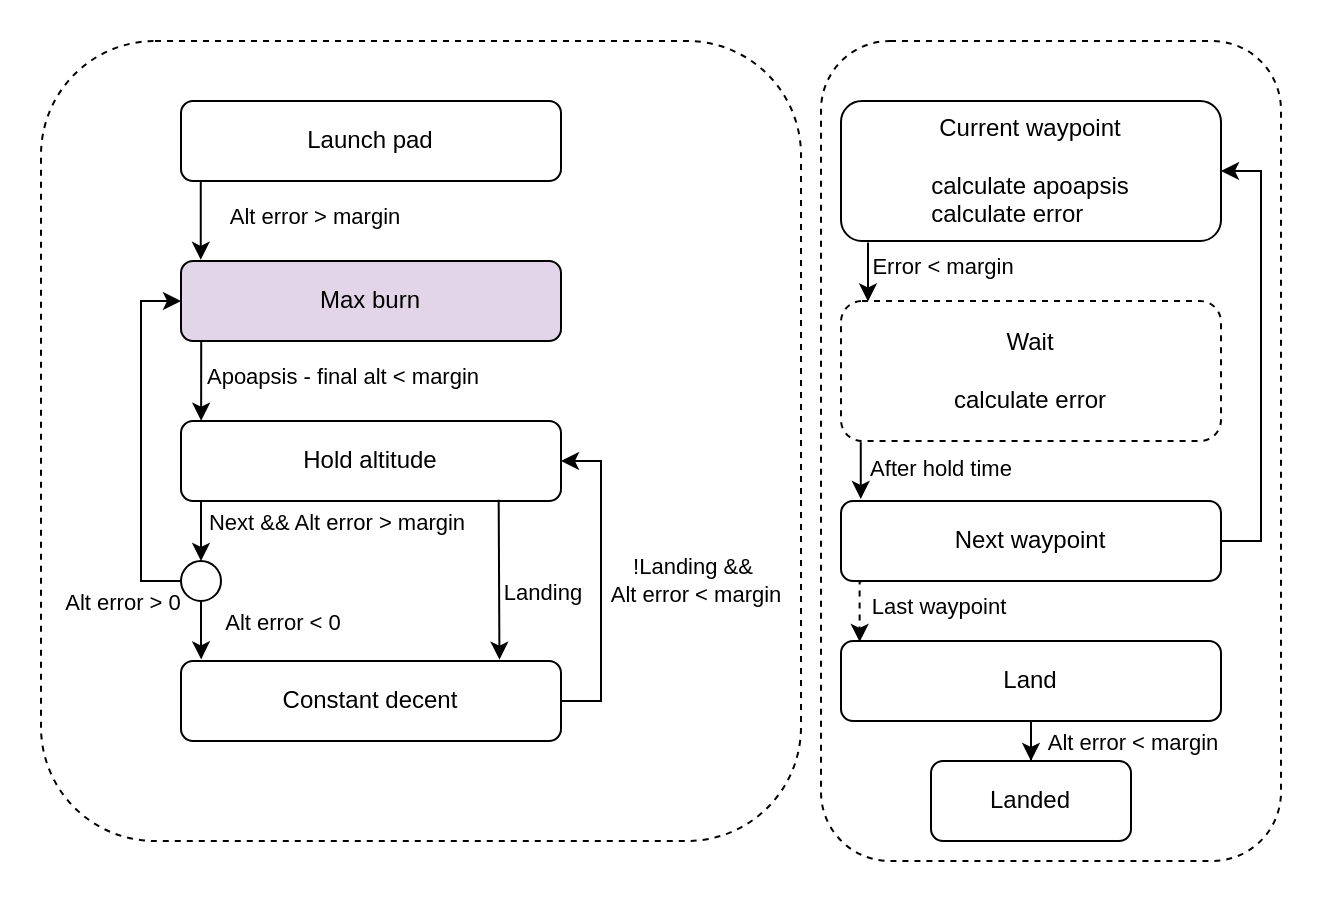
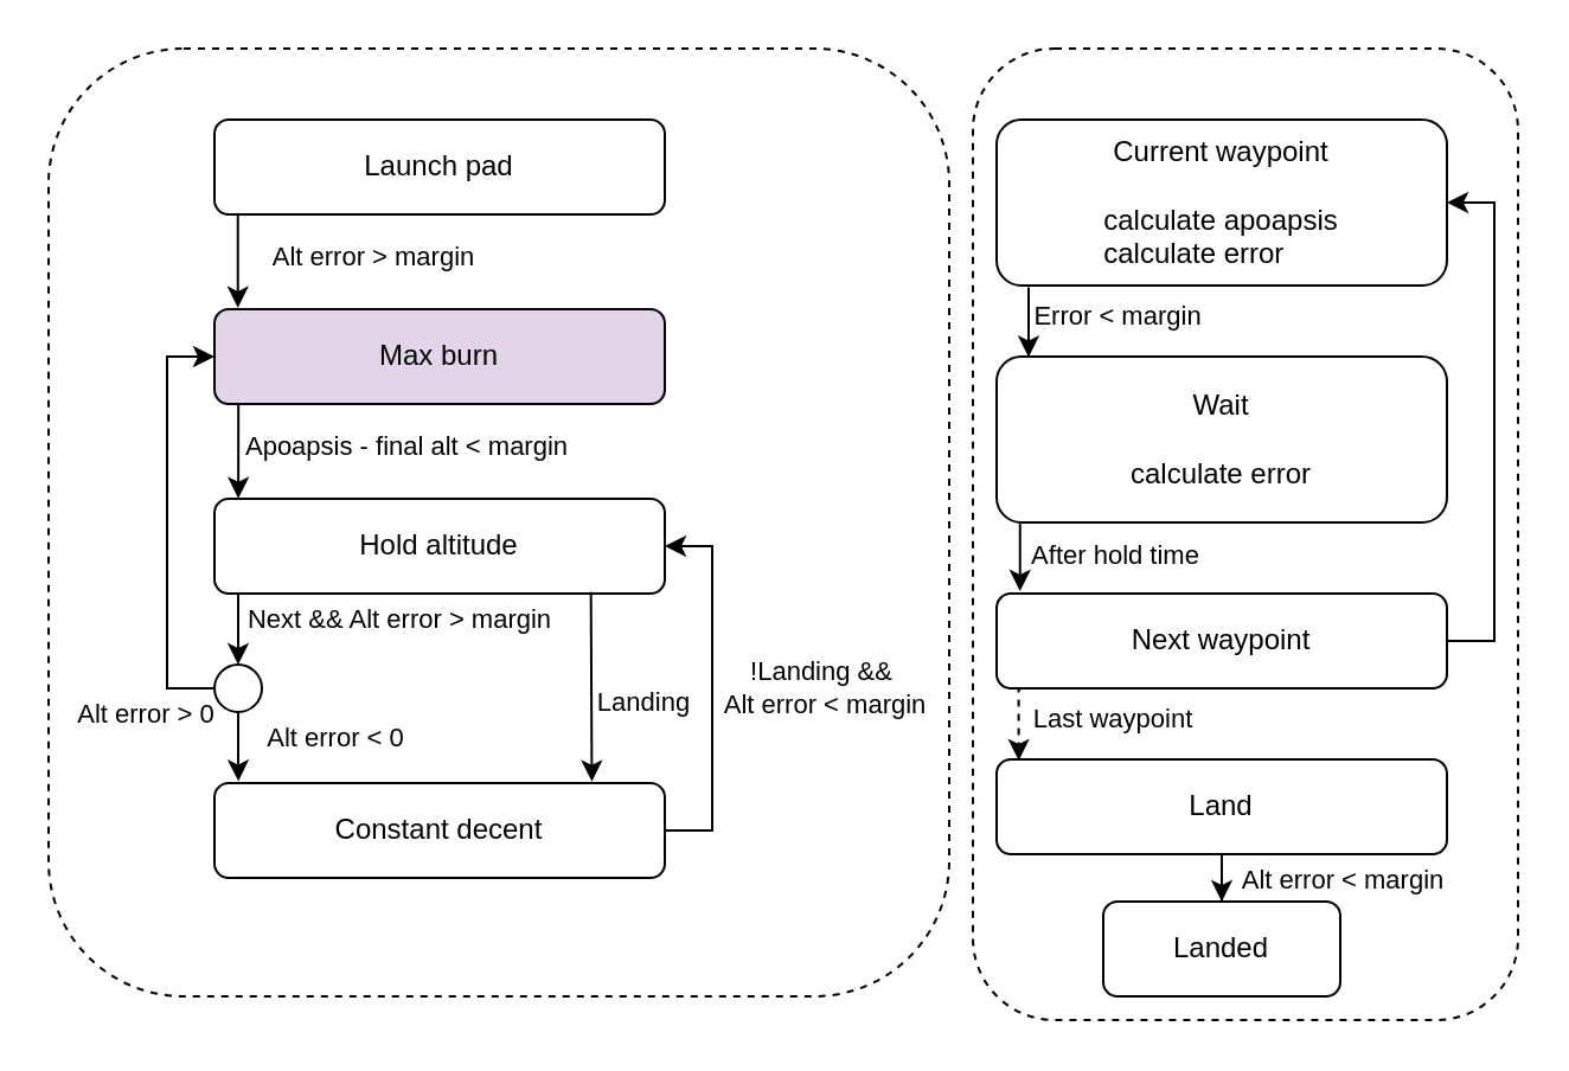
  <mxCell id="0" />
  <mxCell id="1" parent="0" />
  <mxCell id="2" value="" style="rounded=1;whiteSpace=wrap;html=1;dashed=1;fillColor=none;" vertex="1" parent="1"><mxGeometry x="20" y="20" width="380" height="400" as="geometry" /></mxCell>
  <mxCell id="3" value="" style="rounded=1;whiteSpace=wrap;html=1;dashed=1;fillColor=none;" vertex="1" parent="1"><mxGeometry x="410" y="20" width="230" height="410" as="geometry" /></mxCell>
  <mxCell id="4" style="edgeStyle=orthogonalEdgeStyle;rounded=0;orthogonalLoop=1;jettySize=auto;html=1;entryX=0.052;entryY=-0.015;entryDx=0;entryDy=0;entryPerimeter=0;" edge="1" parent="1" source="6" target="9"><mxGeometry relative="1" as="geometry"><Array as="points"><mxPoint x="100" y="130" /></Array></mxGeometry></mxCell>
  <mxCell id="5" value="Alt error &amp;gt; margin" style="edgeLabel;html=1;align=center;verticalAlign=middle;resizable=0;points=[];" vertex="1" connectable="0" parent="4"><mxGeometry x="-0.389" y="-1" relative="1" as="geometry"><mxPoint x="58" y="5" as="offset" /></mxGeometry></mxCell>
  <mxCell id="6" value="Launch pad" style="rounded=1;whiteSpace=wrap;html=1;align=center;" vertex="1" parent="1"><mxGeometry x="90" y="50" width="190" height="40" as="geometry" /></mxCell>
  <mxCell id="7" style="edgeStyle=orthogonalEdgeStyle;rounded=0;orthogonalLoop=1;jettySize=auto;html=1;entryX=0.053;entryY=-0.004;entryDx=0;entryDy=0;entryPerimeter=0;exitX=0.098;exitY=0.994;exitDx=0;exitDy=0;exitPerimeter=0;" edge="1" parent="1" source="9" target="12"><mxGeometry relative="1" as="geometry"><Array as="points"><mxPoint x="100" y="170" /></Array></mxGeometry></mxCell>
  <mxCell id="8" value="Apoapsis - final alt &amp;lt; margin" style="edgeLabel;html=1;align=center;verticalAlign=middle;resizable=0;points=[];" vertex="1" connectable="0" parent="7"><mxGeometry x="-0.399" relative="1" as="geometry"><mxPoint x="70" y="11" as="offset" /></mxGeometry></mxCell>
  <mxCell id="9" value="Max burn" style="rounded=1;whiteSpace=wrap;html=1;fillColor=#e1d5e7;" vertex="1" parent="1"><mxGeometry x="90" y="130" width="190" height="40" as="geometry" /></mxCell>
  <mxCell id="10" style="edgeStyle=orthogonalEdgeStyle;rounded=0;orthogonalLoop=1;jettySize=auto;html=1;exitX=0.079;exitY=0.992;exitDx=0;exitDy=0;exitPerimeter=0;entryX=0.5;entryY=0;entryDx=0;entryDy=0;" edge="1" parent="1" source="12" target="20"><mxGeometry relative="1" as="geometry"><mxPoint x="99" y="275" as="targetPoint" /></mxGeometry></mxCell>
  <mxCell id="11" value="Next &amp;amp;&amp;amp; Alt error &amp;gt; margin" style="edgeLabel;html=1;align=center;verticalAlign=middle;resizable=0;points=[];" vertex="1" connectable="0" parent="10"><mxGeometry x="-0.197" y="1" relative="1" as="geometry"><mxPoint x="66" y="2" as="offset" /></mxGeometry></mxCell>
  <mxCell id="12" value="Hold altitude" style="rounded=1;whiteSpace=wrap;html=1;" vertex="1" parent="1"><mxGeometry x="90" y="210" width="190" height="40" as="geometry" /></mxCell>
  <mxCell id="13" style="edgeStyle=orthogonalEdgeStyle;rounded=0;orthogonalLoop=1;jettySize=auto;html=1;entryX=1;entryY=0.5;entryDx=0;entryDy=0;startArrow=none;startFill=0;endArrow=classic;endFill=1;" edge="1" parent="1" source="15" target="12"><mxGeometry relative="1" as="geometry"><Array as="points"><mxPoint x="300" y="350" /><mxPoint x="300" y="230" /></Array></mxGeometry></mxCell>
  <mxCell id="14" value="!Landing &amp;amp;&amp;amp;&lt;br&gt;&amp;nbsp;Alt error &amp;lt; margin" style="edgeLabel;html=1;align=center;verticalAlign=middle;resizable=0;points=[];" vertex="1" connectable="0" parent="13"><mxGeometry x="0.425" relative="1" as="geometry"><mxPoint x="45" y="33" as="offset" /></mxGeometry></mxCell>
  <mxCell id="15" value="Constant decent" style="rounded=1;whiteSpace=wrap;html=1;" vertex="1" parent="1"><mxGeometry x="90" y="330" width="190" height="40" as="geometry" /></mxCell>
  <mxCell id="16" style="edgeStyle=orthogonalEdgeStyle;rounded=0;orthogonalLoop=1;jettySize=auto;html=1;entryX=0.053;entryY=-0.02;entryDx=0;entryDy=0;entryPerimeter=0;" edge="1" parent="1" source="20" target="15"><mxGeometry relative="1" as="geometry" /></mxCell>
  <mxCell id="17" value="Alt error &amp;lt; 0" style="edgeLabel;html=1;align=center;verticalAlign=middle;resizable=0;points=[];" vertex="1" connectable="0" parent="16"><mxGeometry x="-0.797" relative="1" as="geometry"><mxPoint x="40" y="7" as="offset" /></mxGeometry></mxCell>
  <mxCell id="18" style="edgeStyle=orthogonalEdgeStyle;rounded=0;orthogonalLoop=1;jettySize=auto;html=1;entryX=0;entryY=0.5;entryDx=0;entryDy=0;" edge="1" parent="1" source="20" target="9"><mxGeometry relative="1" as="geometry"><Array as="points"><mxPoint x="70" y="290" /><mxPoint x="70" y="150" /></Array></mxGeometry></mxCell>
  <mxCell id="19" value="Alt error &amp;gt; 0" style="edgeLabel;html=1;align=center;verticalAlign=middle;resizable=0;points=[];" vertex="1" connectable="0" parent="18"><mxGeometry x="-0.489" relative="1" as="geometry"><mxPoint x="-10" y="36" as="offset" /></mxGeometry></mxCell>
  <mxCell id="20" value="" style="ellipse;whiteSpace=wrap;html=1;aspect=fixed;fillColor=none;" vertex="1" parent="1"><mxGeometry x="90" y="280" width="20" height="20" as="geometry" /></mxCell>
  <mxCell id="21" value="" style="endArrow=none;html=1;rounded=0;exitX=0.838;exitY=-0.017;exitDx=0;exitDy=0;exitPerimeter=0;entryX=0.836;entryY=0.983;entryDx=0;entryDy=0;entryPerimeter=0;startArrow=classic;startFill=1;endFill=0;" edge="1" parent="1" source="15" target="12"><mxGeometry width="50" height="50" relative="1" as="geometry"><mxPoint x="220" y="210" as="sourcePoint" /><mxPoint x="270" y="160" as="targetPoint" /></mxGeometry></mxCell>
  <mxCell id="22" value="Landing" style="edgeLabel;html=1;align=center;verticalAlign=middle;resizable=0;points=[];" vertex="1" connectable="0" parent="21"><mxGeometry x="-0.398" y="-1" relative="1" as="geometry"><mxPoint x="20" y="-10" as="offset" /></mxGeometry></mxCell>
  <mxCell id="23" style="edgeStyle=orthogonalEdgeStyle;rounded=0;orthogonalLoop=1;jettySize=auto;html=1;startArrow=none;startFill=0;endArrow=classic;endFill=1;exitX=0.071;exitY=1.011;exitDx=0;exitDy=0;exitPerimeter=0;entryX=0.071;entryY=0.003;entryDx=0;entryDy=0;entryPerimeter=0;" edge="1" parent="1" source="25" target="32"><mxGeometry relative="1" as="geometry"><mxPoint x="433" y="180" as="targetPoint" /></mxGeometry></mxCell>
  <mxCell id="24" value="Error &amp;lt; margin" style="edgeLabel;html=1;align=center;verticalAlign=middle;resizable=0;points=[];" vertex="1" connectable="0" parent="23"><mxGeometry x="-0.304" y="-1" relative="1" as="geometry"><mxPoint x="38" y="2" as="offset" /></mxGeometry></mxCell>
  <mxCell id="25" value="Current waypoint&lt;br&gt;&lt;br&gt;&lt;div style=&quot;text-align: left;&quot;&gt;&lt;span style=&quot;background-color: initial;&quot;&gt;calculate apoapsis&lt;/span&gt;&lt;/div&gt;&lt;div style=&quot;text-align: left;&quot;&gt;&lt;span style=&quot;background-color: initial;&quot;&gt;calculate error&amp;nbsp;&lt;/span&gt;&lt;/div&gt;" style="rounded=1;whiteSpace=wrap;html=1;align=center;" vertex="1" parent="1"><mxGeometry x="420" y="50" width="190" height="70" as="geometry" /></mxCell>
  <mxCell id="26" style="edgeStyle=orthogonalEdgeStyle;rounded=0;orthogonalLoop=1;jettySize=auto;html=1;entryX=1;entryY=0.5;entryDx=0;entryDy=0;startArrow=none;startFill=0;endArrow=classic;endFill=1;" edge="1" parent="1" source="29" target="25"><mxGeometry relative="1" as="geometry"><Array as="points"><mxPoint x="630" y="270" /><mxPoint x="630" y="85" /></Array></mxGeometry></mxCell>
  <mxCell id="27" style="edgeStyle=orthogonalEdgeStyle;rounded=0;orthogonalLoop=1;jettySize=auto;html=1;entryX=0.049;entryY=0.011;entryDx=0;entryDy=0;startArrow=none;startFill=0;endArrow=classic;endFill=1;entryPerimeter=0;exitX=0.056;exitY=1.002;exitDx=0;exitDy=0;exitPerimeter=0;dashed=1;" edge="1" parent="1" source="29" target="35"><mxGeometry relative="1" as="geometry" /></mxCell>
  <mxCell id="28" value="Last waypoint" style="edgeLabel;html=1;align=center;verticalAlign=middle;resizable=0;points=[];" vertex="1" connectable="0" parent="27"><mxGeometry x="-0.406" y="1" relative="1" as="geometry"><mxPoint x="38" y="5" as="offset" /></mxGeometry></mxCell>
  <mxCell id="29" value="Next waypoint" style="rounded=1;whiteSpace=wrap;html=1;align=center;" vertex="1" parent="1"><mxGeometry x="420" y="250" width="190" height="40" as="geometry" /></mxCell>
  <mxCell id="30" style="edgeStyle=orthogonalEdgeStyle;rounded=0;orthogonalLoop=1;jettySize=auto;html=1;entryX=0.052;entryY=-0.026;entryDx=0;entryDy=0;startArrow=none;startFill=0;endArrow=classic;endFill=1;entryPerimeter=0;exitX=0.052;exitY=1.008;exitDx=0;exitDy=0;exitPerimeter=0;" edge="1" parent="1" source="32" target="29"><mxGeometry relative="1" as="geometry" /></mxCell>
  <mxCell id="31" value="After hold time" style="edgeLabel;html=1;align=center;verticalAlign=middle;resizable=0;points=[];" vertex="1" connectable="0" parent="30"><mxGeometry x="-0.41" relative="1" as="geometry"><mxPoint x="40" y="5" as="offset" /></mxGeometry></mxCell>
- <mxCell id="32" value="Wait&lt;br&gt;&lt;br&gt;&lt;div style=&quot;text-align: left;&quot;&gt;&lt;span style=&quot;background-color: initial;&quot;&gt;calculate error&lt;/span&gt;&lt;/div&gt;" style="rounded=1;whiteSpace=wrap;html=1;align=center;dashed=1;" vertex="1" parent="1"><mxGeometry x="420" y="150" width="190" height="70" as="geometry" /></mxCell>
+ <mxCell id="32" value="Wait&lt;br&gt;&lt;br&gt;&lt;div style=&quot;text-align: left;&quot;&gt;&lt;span style=&quot;background-color: initial;&quot;&gt;calculate error&lt;/span&gt;&lt;/div&gt;" style="rounded=1;whiteSpace=wrap;html=1;align=center;" vertex="1" parent="1"><mxGeometry x="420" y="150" width="190" height="70" as="geometry" /></mxCell>
  <mxCell id="33" style="edgeStyle=orthogonalEdgeStyle;rounded=0;orthogonalLoop=1;jettySize=auto;html=1;entryX=0.5;entryY=0;entryDx=0;entryDy=0;startArrow=none;startFill=0;endArrow=classic;endFill=1;" edge="1" parent="1" source="35" target="36"><mxGeometry relative="1" as="geometry" /></mxCell>
  <mxCell id="34" value="Alt error &amp;lt; margin" style="edgeLabel;html=1;align=center;verticalAlign=middle;resizable=0;points=[];" vertex="1" connectable="0" parent="33"><mxGeometry x="0.106" relative="1" as="geometry"><mxPoint x="50" y="3" as="offset" /></mxGeometry></mxCell>
  <mxCell id="35" value="Land" style="rounded=1;whiteSpace=wrap;html=1;align=center;" vertex="1" parent="1"><mxGeometry x="420" y="320" width="190" height="40" as="geometry" /></mxCell>
  <mxCell id="36" value="Landed" style="rounded=1;whiteSpace=wrap;html=1;align=center;" vertex="1" parent="1"><mxGeometry x="465" y="380" width="100" height="40" as="geometry" /></mxCell>
